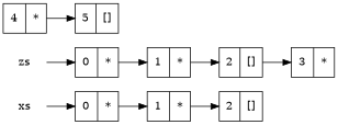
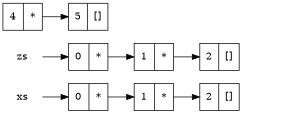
  digraph {
    rankdir=LR
    node [shape=record]
    edge [headport=car tailport=cdr]
    n1 [label=xs shape=plaintext]
    n2 [label=zs shape=plaintext]
    n3 [label="{0|*}"]
    n4 [label="{0|*}"]
    n5 [label="{1|*}"]
    n6 [label="{2|[]}"]
-   n7 [label="{3|*}"]
    n8 [label="{4|*}"]
    n9 [label="{5|[]}"]
    n10 [label="{1|*}"]
    n11 [label="{2|[]}"]
    subgraph sub_1 {
      rank=same
      n1
      n2
    }
    n1 -> n3
    n2 -> n4
    n3 -> n5
    n4 -> n10
    n5 -> n6
    n8 -> n9
    n10 -> n11
-   n11 -> n7
  }
